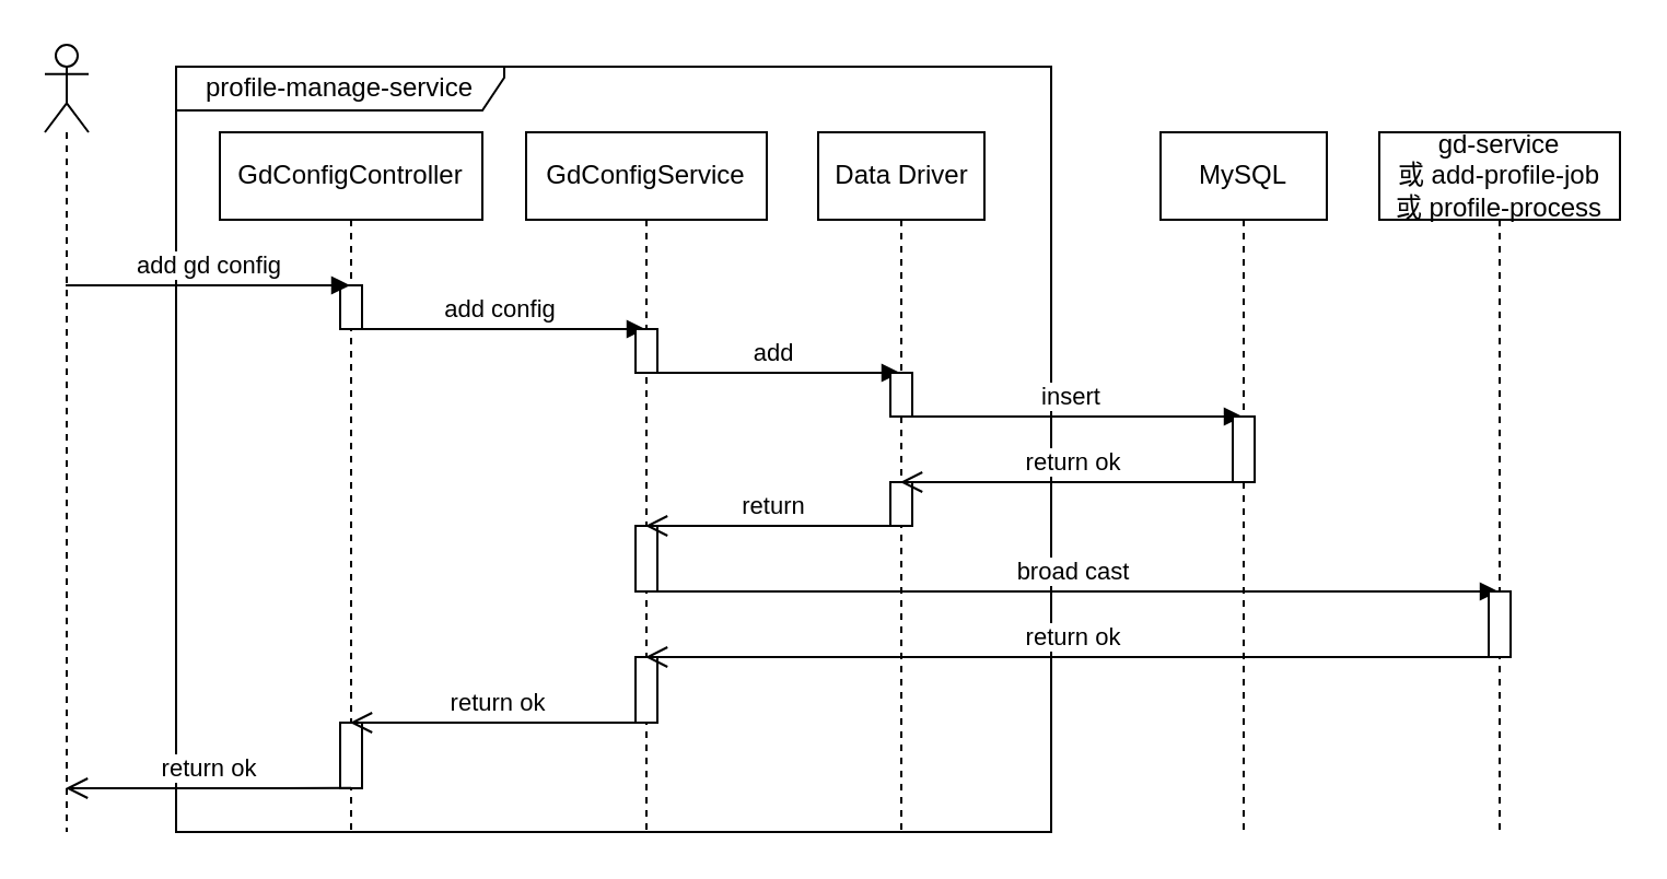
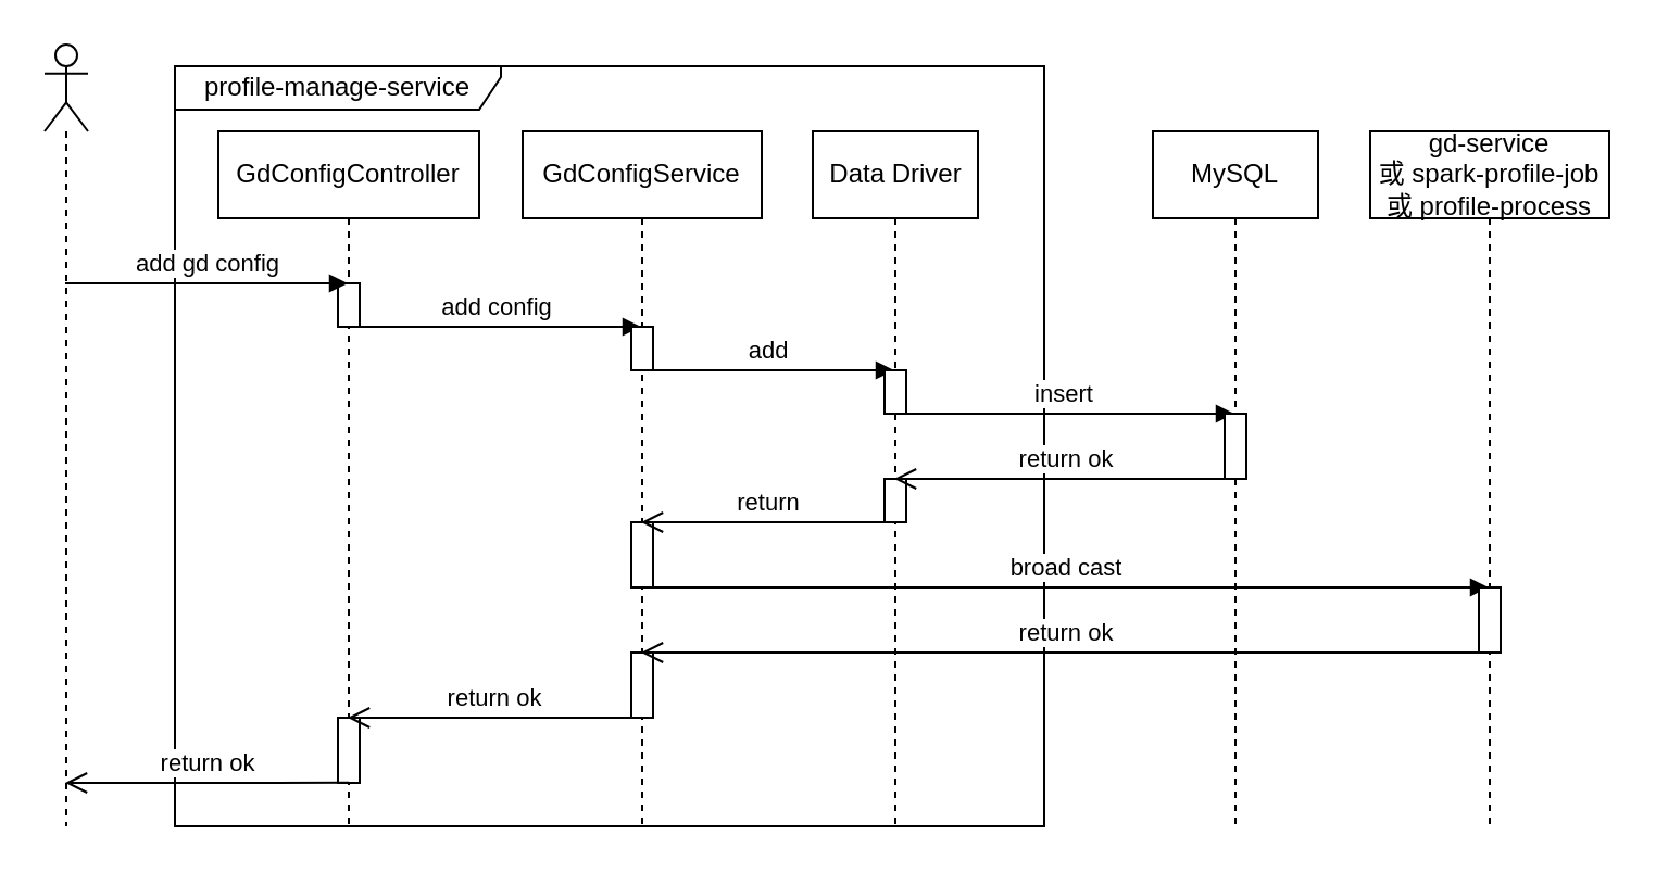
  <mxCell id="0" />
  <mxCell id="1" parent="0" />
  <mxCell id="2" value="profile-manage-service" style="shape=umlFrame;whiteSpace=wrap;html=1;width=150;height=20;" vertex="1" parent="1"><mxGeometry x="80" y="30" width="400" height="350" as="geometry" /></mxCell>
  <mxCell id="3" value="" style="shape=umlLifeline;participant=umlActor;perimeter=lifelinePerimeter;whiteSpace=wrap;html=1;container=1;collapsible=0;recursiveResize=0;verticalAlign=top;spacingTop=36;outlineConnect=0;" vertex="1" parent="1"><mxGeometry x="20" y="20" width="20" height="360" as="geometry" /></mxCell>
  <mxCell id="4" value="GdConfigController" style="shape=umlLifeline;perimeter=lifelinePerimeter;whiteSpace=wrap;html=1;container=1;collapsible=0;recursiveResize=0;outlineConnect=0;" vertex="1" parent="1"><mxGeometry x="100" y="60" width="120" height="320" as="geometry" /></mxCell>
  <mxCell id="5" value="" style="html=1;points=[];perimeter=orthogonalPerimeter;" vertex="1" parent="4"><mxGeometry x="55" y="70" width="10" height="20" as="geometry" /></mxCell>
  <mxCell id="6" value="" style="html=1;points=[];perimeter=orthogonalPerimeter;" vertex="1" parent="4"><mxGeometry x="55" y="270" width="10" height="30" as="geometry" /></mxCell>
  <mxCell id="7" value="add gd config" style="html=1;verticalAlign=bottom;endArrow=block;" edge="1" parent="1" source="3"><mxGeometry width="80" relative="1" as="geometry"><mxPoint x="9.5" y="130" as="sourcePoint" /><mxPoint x="159.5" y="130" as="targetPoint" /><Array as="points"><mxPoint x="40" y="130" /></Array></mxGeometry></mxCell>
  <mxCell id="8" value="GdConfigService" style="shape=umlLifeline;perimeter=lifelinePerimeter;whiteSpace=wrap;html=1;container=1;collapsible=0;recursiveResize=0;outlineConnect=0;" vertex="1" parent="1"><mxGeometry x="240" y="60" width="110" height="320" as="geometry" /></mxCell>
  <mxCell id="9" value="" style="html=1;points=[];perimeter=orthogonalPerimeter;" vertex="1" parent="8"><mxGeometry x="50" y="180" width="10" height="30" as="geometry" /></mxCell>
  <mxCell id="10" value="" style="html=1;points=[];perimeter=orthogonalPerimeter;" vertex="1" parent="8"><mxGeometry x="50" y="240" width="10" height="30" as="geometry" /></mxCell>
  <mxCell id="11" value="Data Driver" style="shape=umlLifeline;perimeter=lifelinePerimeter;whiteSpace=wrap;html=1;container=1;collapsible=0;recursiveResize=0;outlineConnect=0;" vertex="1" parent="1"><mxGeometry x="373.5" y="60" width="76" height="320" as="geometry" /></mxCell>
  <mxCell id="12" value="" style="html=1;points=[];perimeter=orthogonalPerimeter;" vertex="1" parent="11"><mxGeometry x="33" y="160" width="10" height="20" as="geometry" /></mxCell>
  <mxCell id="13" value="add config" style="html=1;verticalAlign=bottom;endArrow=block;" edge="1" parent="1"><mxGeometry width="80" relative="1" as="geometry"><mxPoint x="159.5" y="150" as="sourcePoint" /><mxPoint x="294.5" y="150" as="targetPoint" /><Array as="points"><mxPoint x="220" y="150" /></Array></mxGeometry></mxCell>
  <mxCell id="14" value="add" style="html=1;verticalAlign=bottom;endArrow=block;" edge="1" parent="1"><mxGeometry width="80" relative="1" as="geometry"><mxPoint x="294.5" y="170" as="sourcePoint" /><mxPoint x="411" y="170" as="targetPoint" /><Array as="points"><mxPoint x="350" y="170" /></Array></mxGeometry></mxCell>
  <mxCell id="15" value="MySQL" style="shape=umlLifeline;perimeter=lifelinePerimeter;whiteSpace=wrap;html=1;container=1;collapsible=0;recursiveResize=0;outlineConnect=0;" vertex="1" parent="1"><mxGeometry x="530" y="60" width="76" height="320" as="geometry" /></mxCell>
  <mxCell id="16" value="insert" style="html=1;verticalAlign=bottom;endArrow=block;" edge="1" parent="1" target="15"><mxGeometry width="80" relative="1" as="geometry"><mxPoint x="411" y="190" as="sourcePoint" /><mxPoint x="677.5" y="190" as="targetPoint" /><Array as="points"><mxPoint x="540" y="190" /></Array></mxGeometry></mxCell>
  <mxCell id="17" value="return ok" style="html=1;verticalAlign=bottom;endArrow=open;endSize=8;" edge="1" parent="1" source="15"><mxGeometry relative="1" as="geometry"><mxPoint x="677.5" y="220" as="sourcePoint" /><mxPoint x="411" y="220" as="targetPoint" /></mxGeometry></mxCell>
  <mxCell id="18" value="return" style="html=1;verticalAlign=bottom;endArrow=open;endSize=8;" edge="1" parent="1"><mxGeometry relative="1" as="geometry"><mxPoint x="411" y="240" as="sourcePoint" /><mxPoint x="294.5" y="240" as="targetPoint" /><Array as="points"><mxPoint x="350" y="240" /></Array></mxGeometry></mxCell>
- <mxCell id="19" value="gd-service&lt;br&gt;或 add-profile-job&lt;br&gt;或 profile-process" style="shape=umlLifeline;perimeter=lifelinePerimeter;whiteSpace=wrap;html=1;container=1;collapsible=0;recursiveResize=0;outlineConnect=0;" vertex="1" parent="1"><mxGeometry x="630" y="60" width="110" height="320" as="geometry" /></mxCell>
+ <mxCell id="19" value="gd-service&lt;br&gt;或 spark-profile-job&lt;br&gt;或 profile-process" style="shape=umlLifeline;perimeter=lifelinePerimeter;whiteSpace=wrap;html=1;container=1;collapsible=0;recursiveResize=0;outlineConnect=0;" vertex="1" parent="1"><mxGeometry x="630" y="60" width="110" height="320" as="geometry" /></mxCell>
  <mxCell id="20" value="broad cast" style="html=1;verticalAlign=bottom;endArrow=block;" edge="1" parent="1" target="19"><mxGeometry width="80" relative="1" as="geometry"><mxPoint x="294.5" y="270" as="sourcePoint" /><mxPoint x="777.5" y="270" as="targetPoint" /><Array as="points"><mxPoint x="550" y="270" /></Array></mxGeometry></mxCell>
  <mxCell id="21" value="return ok" style="html=1;verticalAlign=bottom;endArrow=open;endSize=8;" edge="1" parent="1" source="19"><mxGeometry relative="1" as="geometry"><mxPoint x="777.5" y="300" as="sourcePoint" /><mxPoint x="294.5" y="300" as="targetPoint" /><Array as="points"><mxPoint x="540" y="300" /></Array></mxGeometry></mxCell>
  <mxCell id="22" value="return ok" style="html=1;verticalAlign=bottom;endArrow=open;endSize=8;" edge="1" parent="1"><mxGeometry relative="1" as="geometry"><mxPoint x="294.5" y="330" as="sourcePoint" /><mxPoint x="159.5" y="330" as="targetPoint" /><Array as="points"><mxPoint x="220" y="330" /></Array></mxGeometry></mxCell>
  <mxCell id="23" value="return ok" style="html=1;verticalAlign=bottom;endArrow=open;endSize=8;exitX=0.5;exitY=0.833;exitDx=0;exitDy=0;exitPerimeter=0;" edge="1" parent="1" target="3"><mxGeometry relative="1" as="geometry"><mxPoint x="160" y="359.9" as="sourcePoint" /><mxPoint x="30" y="360" as="targetPoint" /><Array as="points"><mxPoint x="80.5" y="360" /></Array></mxGeometry></mxCell>
  <mxCell id="24" value="" style="html=1;points=[];perimeter=orthogonalPerimeter;" vertex="1" parent="1"><mxGeometry x="290" y="150" width="10" height="20" as="geometry" /></mxCell>
  <mxCell id="25" value="" style="html=1;points=[];perimeter=orthogonalPerimeter;" vertex="1" parent="1"><mxGeometry x="406.5" y="170" width="10" height="20" as="geometry" /></mxCell>
  <mxCell id="26" value="" style="html=1;points=[];perimeter=orthogonalPerimeter;" vertex="1" parent="1"><mxGeometry x="563" y="190" width="10" height="30" as="geometry" /></mxCell>
  <mxCell id="27" value="" style="html=1;points=[];perimeter=orthogonalPerimeter;" vertex="1" parent="1"><mxGeometry x="680" y="270" width="10" height="30" as="geometry" /></mxCell>
